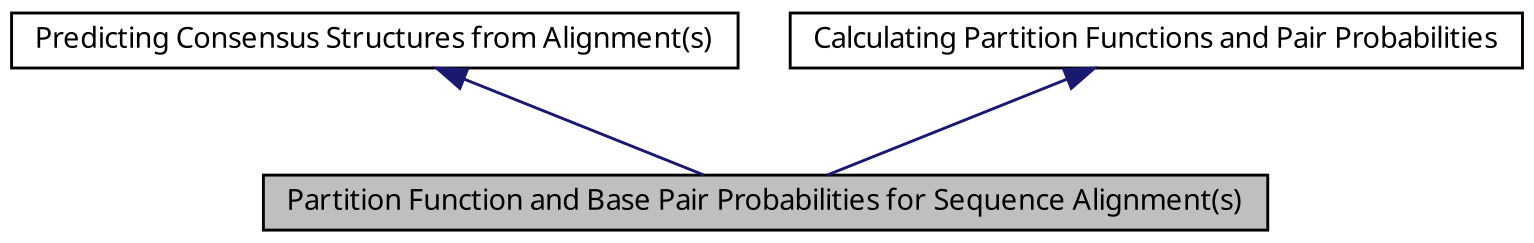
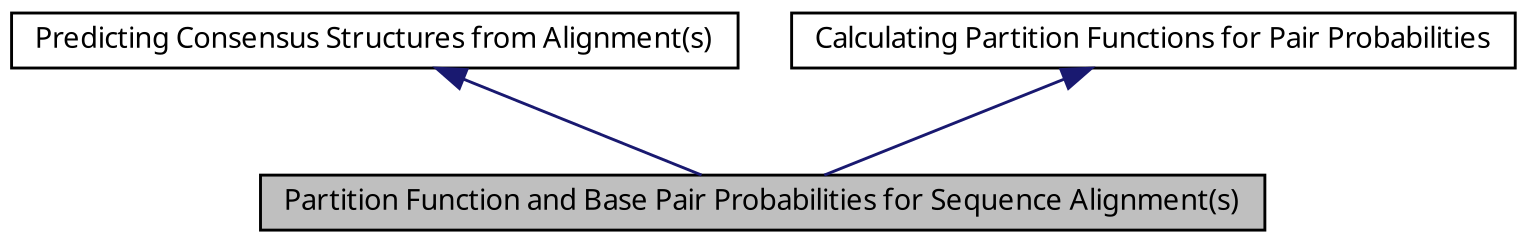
  digraph {
    rankdir=TB
    node [color=black fontname="FreeSans.ttf" fontsize=10 shape=record]
    edge [color=midnightblue dir=back fontname="FreeSans.ttf" fontsize=8 labelfontname="FreeSans.ttf" labelfontsize=8 shape=plaintext style=solid]
    n1 [height=0.2 label="Predicting Consensus Structures from Alignment(s)" width=0.4]
    n2 [fillcolor=grey75 fontcolor=black height=0.2 label="Partition Function and Base Pair Probabilities for Sequence Alignment(s)" style=filled width=0.4]
-   n3 [height=0.2 label="Calculating Partition Functions and Pair Probabilities" width=0.4]
+   n3 [height=0.2 label="Calculating Partition Functions for Pair Probabilities" width=0.4]
    n1 -> n2
    n3 -> n2
  }
